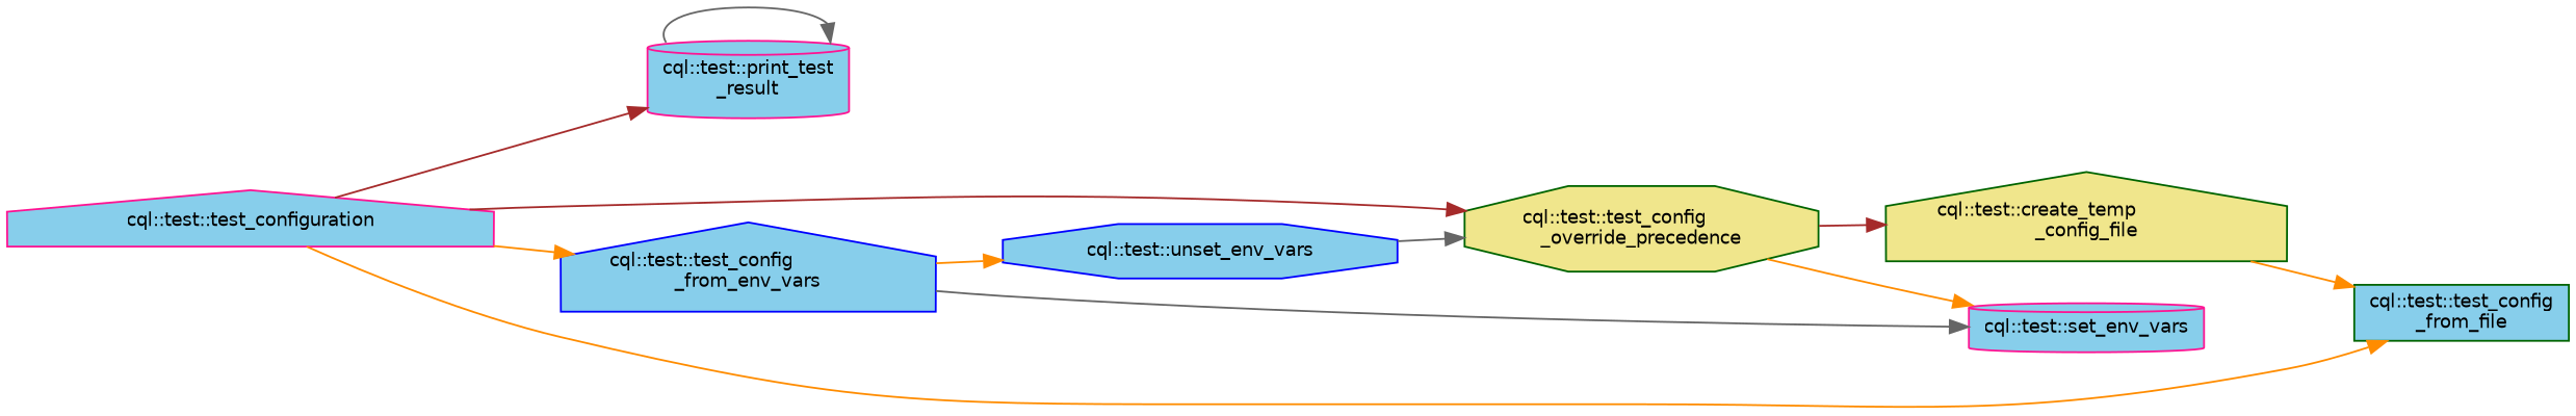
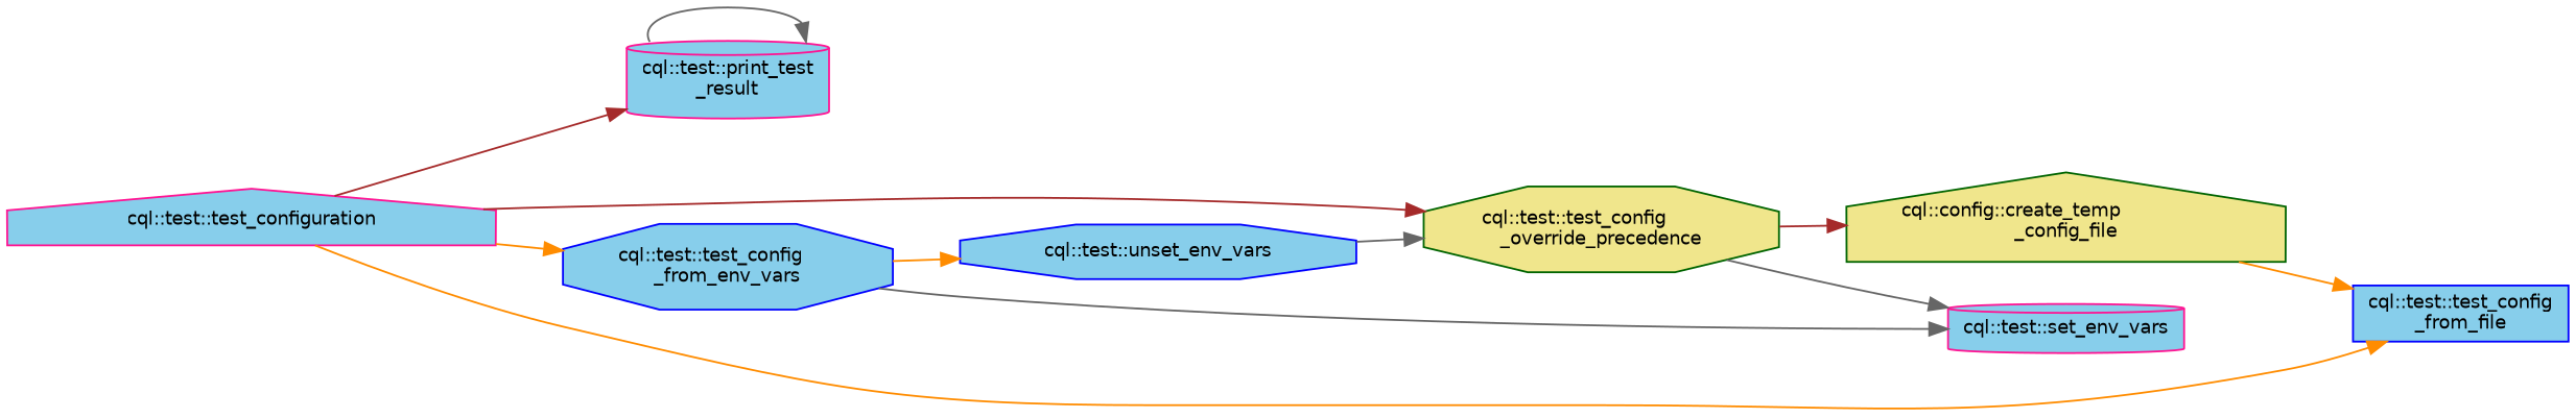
  digraph {
    rankdir=LR
    node [color=deeppink fillcolor=skyblue fontname=Helvetica fontsize=10 shape=octagon style=filled]
    edge [color=darkorange fontname=Helvetica fontsize=10 labelfontname=Helvetica labelfontsize=10 style=solid]
    n1 [fontcolor=black height=0.2 label="cql::test::test_configuration" shape=house width=0.4]
    n2 [height=0.2 label="cql::test::print_test\l_result" shape=cylinder width=0.4]
-   n3 [color=blue height=0.2 label="cql::test::test_config\l_from_env_vars" shape=house width=0.4]
-   n4 [color=darkgreen height=0.2 label="cql::test::test_config\l_from_file" shape=box width=0.4]
+   n3 [color=blue height=0.2 label="cql::test::test_config\l_from_env_vars" width=0.4]
+   n4 [color=blue height=0.2 label="cql::test::test_config\l_from_file" shape=box width=0.4]
    n5 [color=darkgreen fillcolor=khaki height=0.2 label="cql::test::test_config\l_override_precedence" width=0.4]
    n6 [height=0.2 label="cql::test::set_env_vars" shape=cylinder width=0.4]
    n7 [color=blue height=0.2 label="cql::test::unset_env_vars" width=0.4]
-   n8 [color=darkgreen fillcolor=khaki height=0.2 label="cql::test::create_temp\l_config_file" shape=house width=0.4]
+   n8 [color=darkgreen fillcolor=khaki height=0.2 label="cql::config::create_temp\l_config_file" shape=house width=0.4]
    n1 -> n2 [color=brown]
    n1 -> n3
    n1 -> n4
    n1 -> n5 [color=brown]
    n2 -> n2 [color=gray40]
    n3 -> n6 [color=gray40]
    n3 -> n7
-   n5 -> n6
+   n5 -> n6 [color=gray40]
    n5 -> n8 [color=brown]
    n7 -> n5 [color=gray40]
    n8 -> n4
  }
